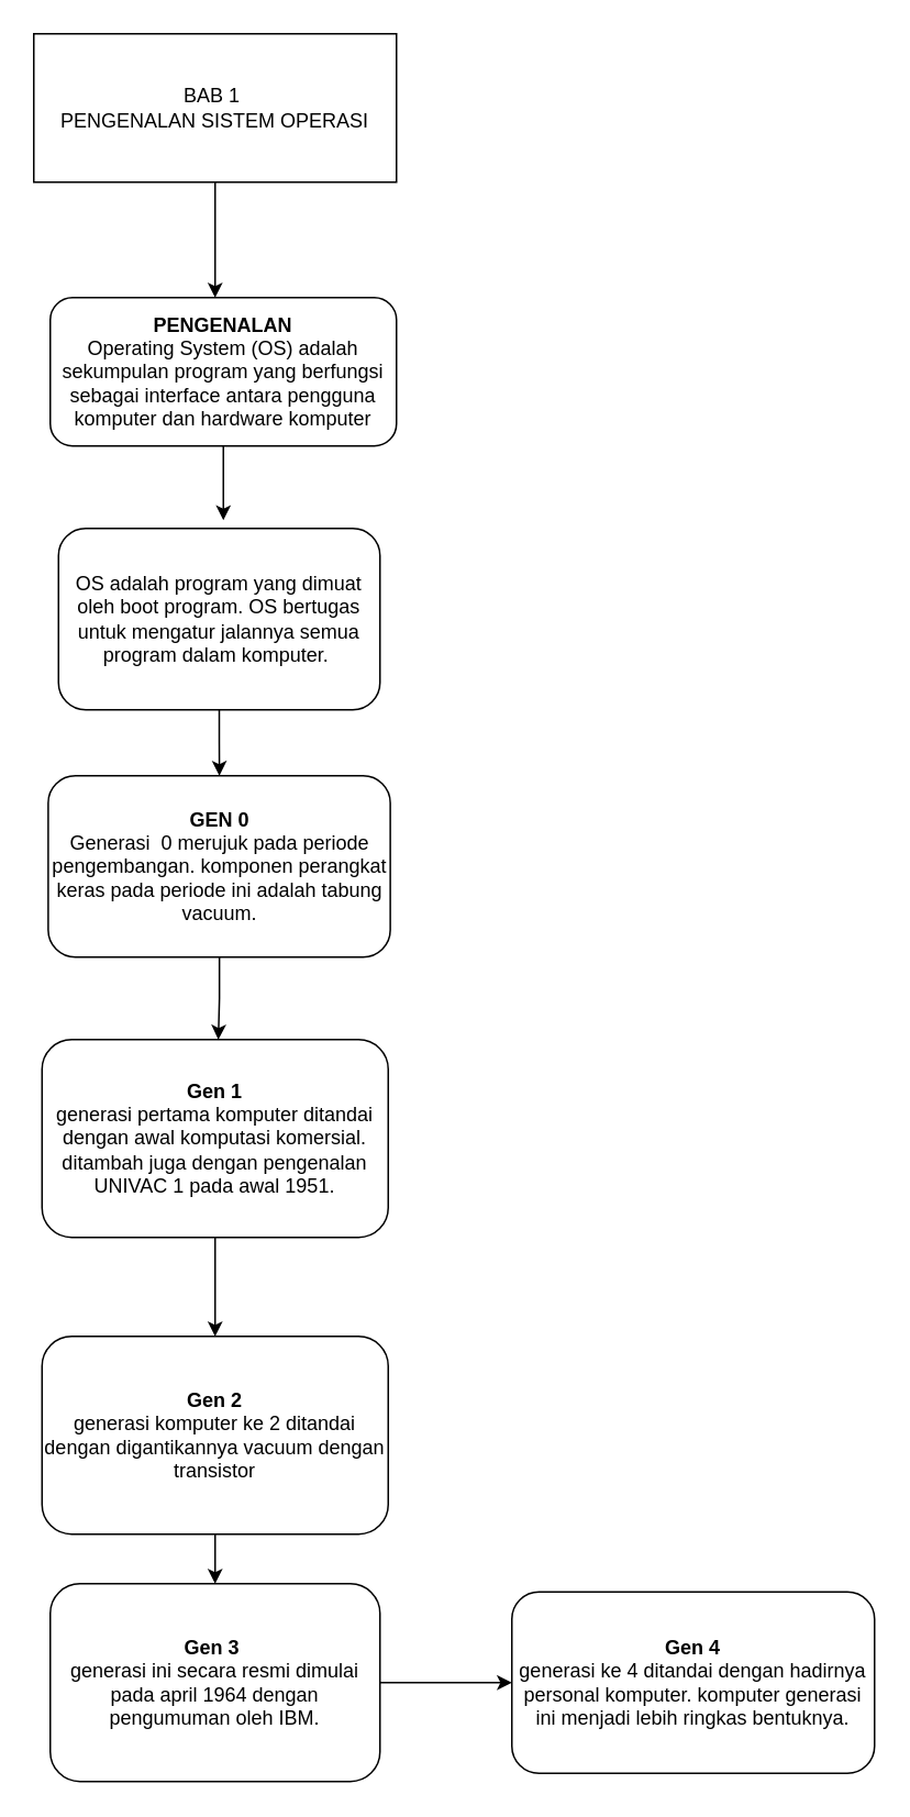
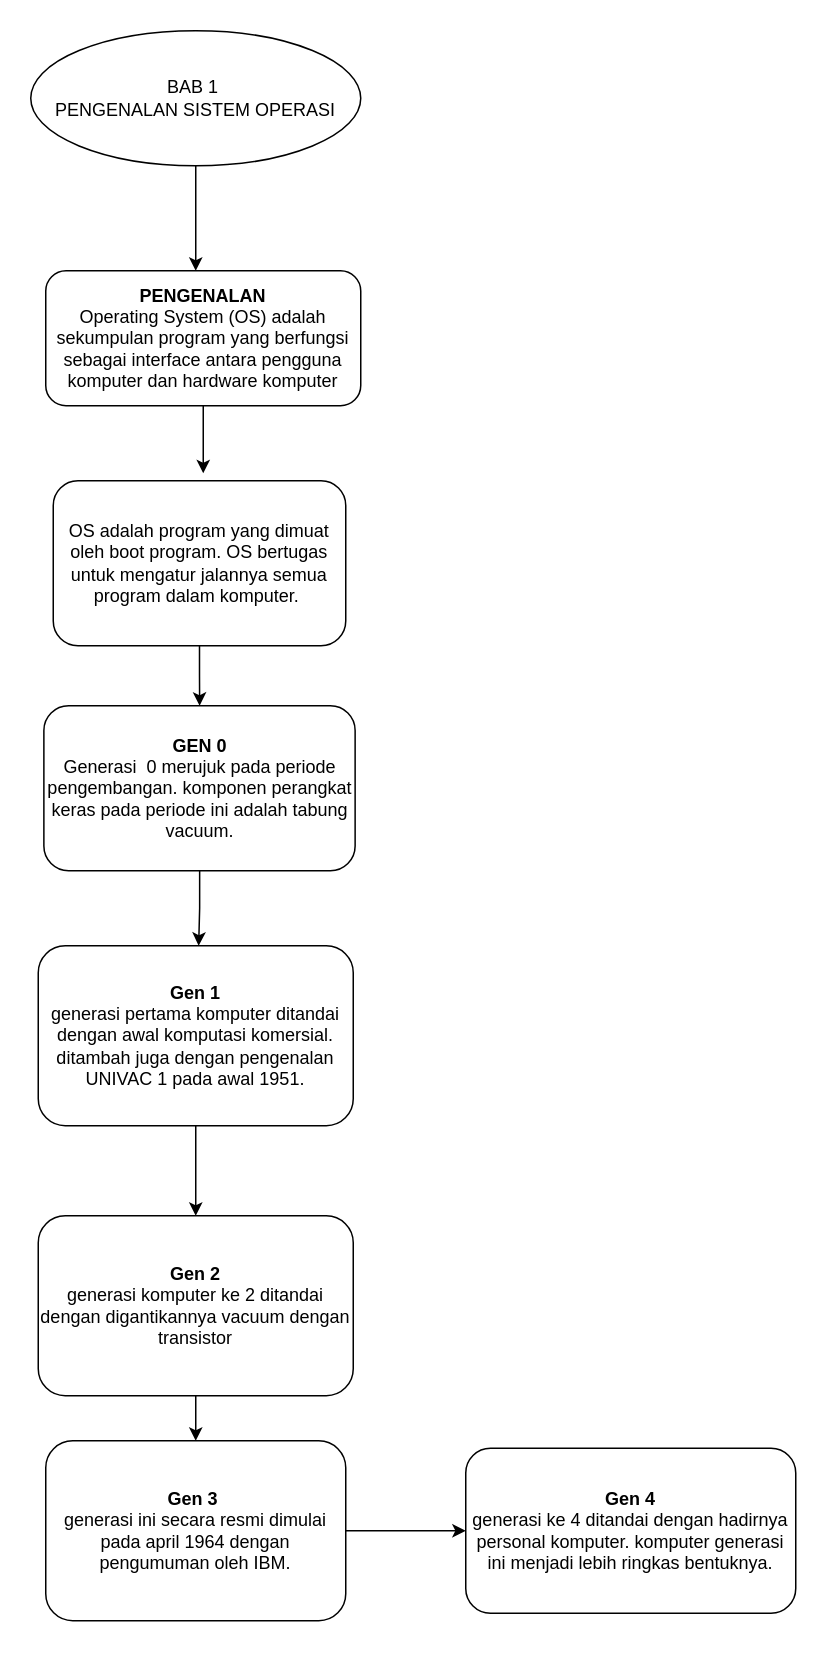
  <mxCell id="0" />
  <mxCell id="1" parent="0" />
  <mxCell id="2" style="edgeStyle=orthogonalEdgeStyle;rounded=0;orthogonalLoop=1;jettySize=auto;html=1;" edge="1" parent="1" source="3"><mxGeometry relative="1" as="geometry"><mxPoint x="130" y="180" as="targetPoint" /></mxGeometry></mxCell>
- <mxCell id="3" value="BAB 1&amp;nbsp;&lt;div&gt;PENGENALAN SISTEM OPERASI&lt;/div&gt;" style="rounded=0;whiteSpace=wrap;html=1;" vertex="1" parent="1"><mxGeometry x="20" y="20" width="220" height="90" as="geometry" /></mxCell>
+ <mxCell id="3" value="BAB 1&amp;nbsp;&lt;div&gt;PENGENALAN SISTEM OPERASI&lt;/div&gt;" style="ellipse;whiteSpace=wrap;html=1;" vertex="1" parent="1"><mxGeometry x="20" y="20" width="220" height="90" as="geometry" /></mxCell>
  <mxCell id="4" style="edgeStyle=orthogonalEdgeStyle;rounded=0;orthogonalLoop=1;jettySize=auto;html=1;" edge="1" parent="1" source="5"><mxGeometry relative="1" as="geometry"><mxPoint x="135" y="315" as="targetPoint" /></mxGeometry></mxCell>
  <mxCell id="5" value="&lt;b&gt;PENGENALAN&lt;/b&gt;&lt;div&gt;Operating System (OS) adalah sekumpulan program yang berfungsi sebagai interface antara pengguna komputer dan hardware komputer&lt;/div&gt;" style="rounded=1;whiteSpace=wrap;html=1;" vertex="1" parent="1"><mxGeometry x="30" y="180" width="210" height="90" as="geometry" /></mxCell>
  <mxCell id="6" style="edgeStyle=orthogonalEdgeStyle;rounded=0;orthogonalLoop=1;jettySize=auto;html=1;" edge="1" parent="1" source="7" target="9"><mxGeometry relative="1" as="geometry"><mxPoint x="132.5" y="490" as="targetPoint" /></mxGeometry></mxCell>
  <mxCell id="7" value="OS adalah program yang dimuat oleh boot program. OS bertugas untuk mengatur jalannya semua program dalam komputer.&amp;nbsp;" style="rounded=1;whiteSpace=wrap;html=1;" vertex="1" parent="1"><mxGeometry x="35" y="320" width="195" height="110" as="geometry" /></mxCell>
  <mxCell id="8" style="edgeStyle=orthogonalEdgeStyle;rounded=0;orthogonalLoop=1;jettySize=auto;html=1;" edge="1" parent="1" source="9"><mxGeometry relative="1" as="geometry"><mxPoint x="131.947" y="630" as="targetPoint" /></mxGeometry></mxCell>
  <mxCell id="9" value="&lt;b&gt;GEN 0&lt;/b&gt;&lt;div&gt;Generasi&amp;nbsp; 0 merujuk pada periode pengembangan. komponen perangkat keras pada periode ini adalah tabung vacuum.&lt;/div&gt;" style="rounded=1;whiteSpace=wrap;html=1;" vertex="1" parent="1"><mxGeometry x="28.75" y="470" width="207.5" height="110" as="geometry" /></mxCell>
  <mxCell id="10" value="" style="edgeStyle=orthogonalEdgeStyle;rounded=0;orthogonalLoop=1;jettySize=auto;html=1;" edge="1" parent="1" source="11" target="13"><mxGeometry relative="1" as="geometry" /></mxCell>
  <mxCell id="11" value="&lt;b&gt;Gen 1&lt;/b&gt;&lt;div&gt;generasi pertama komputer ditandai dengan awal komputasi komersial. ditambah juga dengan pengenalan UNIVAC 1 pada awal 1951.&lt;/div&gt;" style="rounded=1;whiteSpace=wrap;html=1;" vertex="1" parent="1"><mxGeometry x="25" y="630" width="210" height="120" as="geometry" /></mxCell>
  <mxCell id="12" style="edgeStyle=orthogonalEdgeStyle;rounded=0;orthogonalLoop=1;jettySize=auto;html=1;" edge="1" parent="1" source="13" target="15"><mxGeometry relative="1" as="geometry"><mxPoint x="130" y="990" as="targetPoint" /></mxGeometry></mxCell>
  <mxCell id="13" value="&lt;b&gt;Gen 2&lt;br&gt;&lt;/b&gt;&lt;div&gt;generasi komputer ke 2 ditandai dengan digantikannya vacuum dengan transistor&lt;/div&gt;" style="rounded=1;whiteSpace=wrap;html=1;" vertex="1" parent="1"><mxGeometry x="25" y="810" width="210" height="120" as="geometry" /></mxCell>
  <mxCell id="14" style="edgeStyle=orthogonalEdgeStyle;rounded=0;orthogonalLoop=1;jettySize=auto;html=1;" edge="1" parent="1" source="15" target="16"><mxGeometry relative="1" as="geometry"><mxPoint x="340" y="1020" as="targetPoint" /></mxGeometry></mxCell>
  <mxCell id="15" value="&lt;b&gt;Gen 3&amp;nbsp;&lt;/b&gt;&lt;div&gt;generasi ini secara resmi dimulai pada april 1964 dengan pengumuman oleh IBM.&lt;/div&gt;" style="rounded=1;whiteSpace=wrap;html=1;" vertex="1" parent="1"><mxGeometry x="30" y="960" width="200" height="120" as="geometry" /></mxCell>
  <mxCell id="16" value="&lt;b&gt;Gen 4&lt;/b&gt;&lt;div&gt;generasi ke 4 ditandai dengan hadirnya personal komputer. komputer generasi ini menjadi lebih ringkas bentuknya.&lt;/div&gt;" style="rounded=1;whiteSpace=wrap;html=1;" vertex="1" parent="1"><mxGeometry x="310" y="965" width="220" height="110" as="geometry" /></mxCell>
